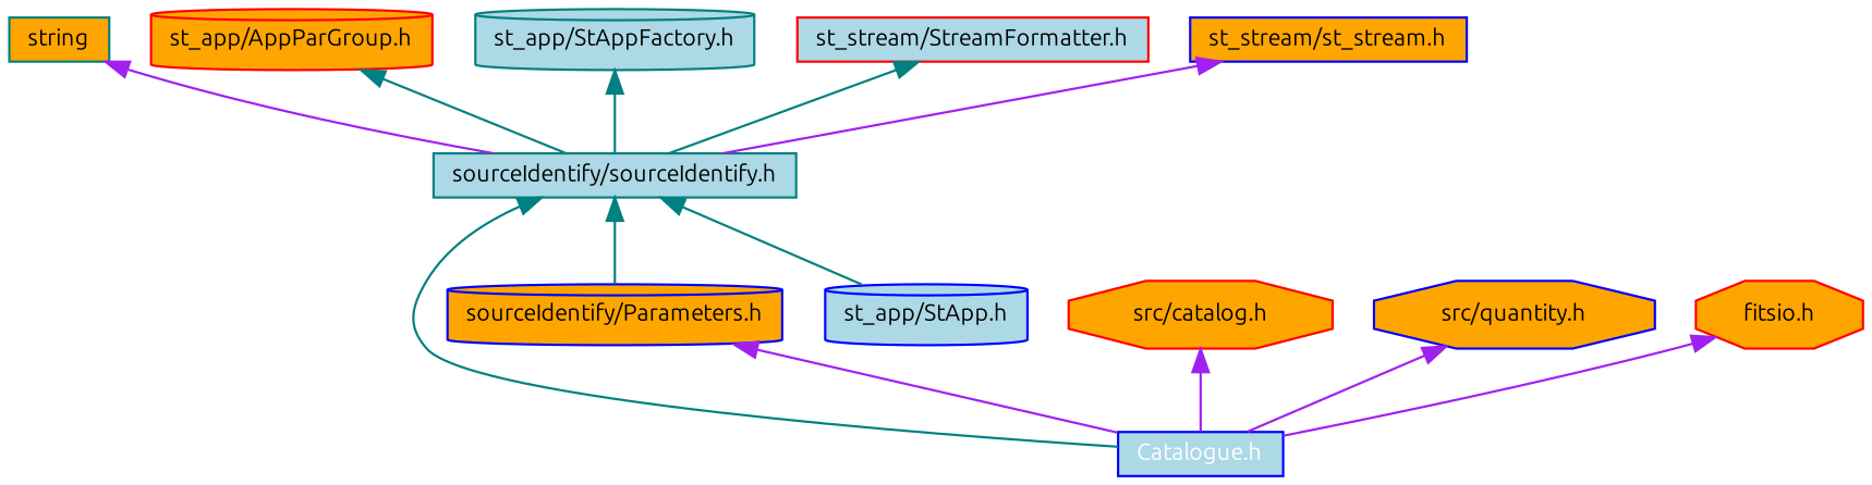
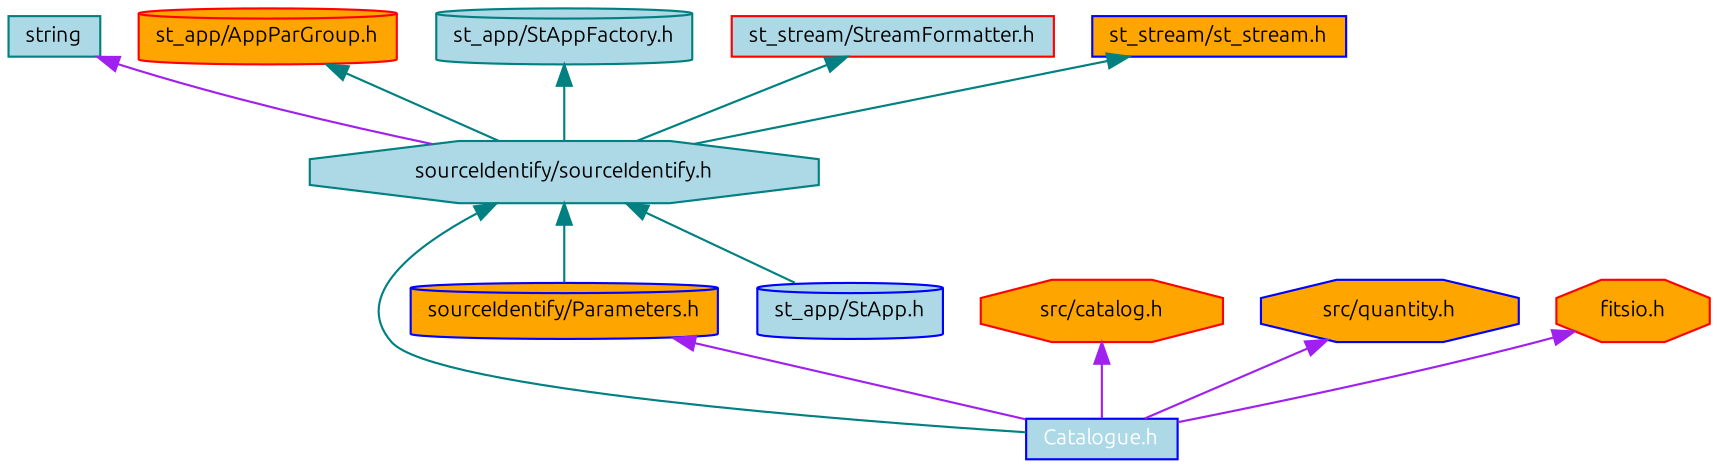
  digraph {
    fontname=Ubuntu
    node [color=blue fillcolor=lightblue fontname=Ubuntu fontsize=10 shape=box style=filled]
    edge [color=teal dir=back fontname=Ubuntu fontsize=10 style=solid]
    n1 [fontcolor=white height=0.2 label="Catalogue.h" width=0.4]
-   n2 [color=teal height=0.2 label="sourceIdentify/sourceIdentify.h" width=0.4]
+   n2 [color=teal height=0.2 label="sourceIdentify/sourceIdentify.h" shape=octagon width=0.4]
    n3 [fillcolor=orange height=0.2 label="sourceIdentify/Parameters.h" shape=cylinder width=0.4]
    n4 [height=0.2 label="st_app/StApp.h" shape=cylinder width=0.4]
-   n5 [color=teal fillcolor=orange height=0.2 label=string width=0.4]
+   n5 [color=teal height=0.2 label=string width=0.4]
    n6 [color=red fillcolor=orange height=0.2 label="st_app/AppParGroup.h" shape=cylinder width=0.4]
    n7 [color=teal height=0.2 label="st_app/StAppFactory.h" shape=cylinder width=0.4]
    n8 [color=red height=0.2 label="st_stream/StreamFormatter.h" width=0.4]
    n9 [fillcolor=orange height=0.2 label="st_stream/st_stream.h" width=0.4]
    n10 [color=red fillcolor=orange height=0.2 label="src/catalog.h" shape=octagon width=0.4]
    n11 [fillcolor=orange height=0.2 label="src/quantity.h" shape=octagon width=0.4]
    n12 [color=red fillcolor=orange height=0.2 label="fitsio.h" shape=octagon width=0.4]
    n2 -> n1
    n2 -> n3
    n2 -> n4
    n3 -> n1 [color=purple]
    n5 -> n2 [color=purple]
    n6 -> n2
    n7 -> n2
    n8 -> n2
-   n9 -> n2 [color=purple]
+   n9 -> n2
    n10 -> n1 [color=purple]
    n11 -> n1 [color=purple]
    n12 -> n1 [color=purple]
  }
